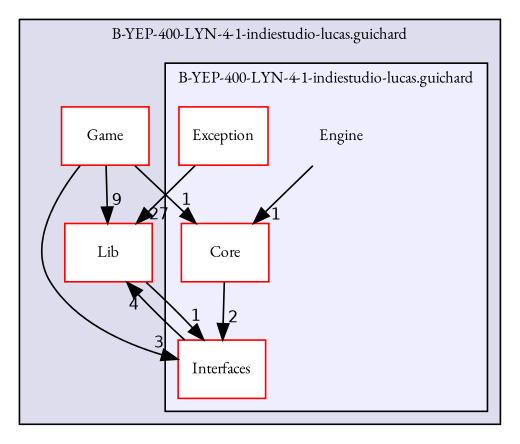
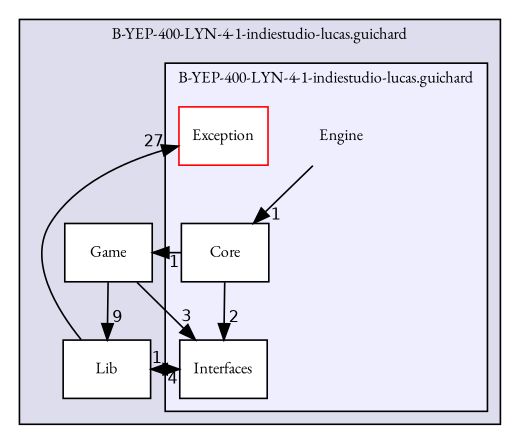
  digraph {
    compound=true
    fontname="EB Garamond"
    node [color=red fontname="EB Garamond" fontsize=10 shape=box fillcolor=white style=filled]
    edge [fontname="EB Garamond" headlabel=1 labeldistance=1.5 labelfontname=Helvetica labelfontsize=10]
    n1 [label=Engine shape=plaintext fillcolor="" style=""]
-   n2 [label=Core]
+   n2 [label=Core color=""]
    n3 [label=Exception]
-   n4 [label=Interfaces]
-   n5 [label=Lib]
-   n6 [label=Game]
+   n4 [label=Interfaces color=""]
+   n5 [color=black label=Lib]
+   n6 [color=black label=Game]
    subgraph cluster_1 {
      bgcolor="#ddddee"
      fontsize=10
      label="B-YEP-400-LYN-4-1-indiestudio-lucas.guichard"
      pencolor=black
      n5
      n6
      subgraph cluster_2 {
        bgcolor="#eeeeff"
        fontsize=10
        label="B-YEP-400-LYN-4-1-indiestudio-lucas.guichard"
        pencolor=black
        n1
        n2
        n3
        n4
      }
    }
    n1 -> n2
    n2 -> n4 [headlabel=2]
-   n6 -> n2
+   n2 -> n6
    n4 -> n5 [headlabel=4]
-   n3 -> n5 [headlabel=27]
+   n5 -> n3 [headlabel=27]
    n5 -> n4
    n6 -> n4 [headlabel=3]
    n6 -> n5 [headlabel=9]
  }
